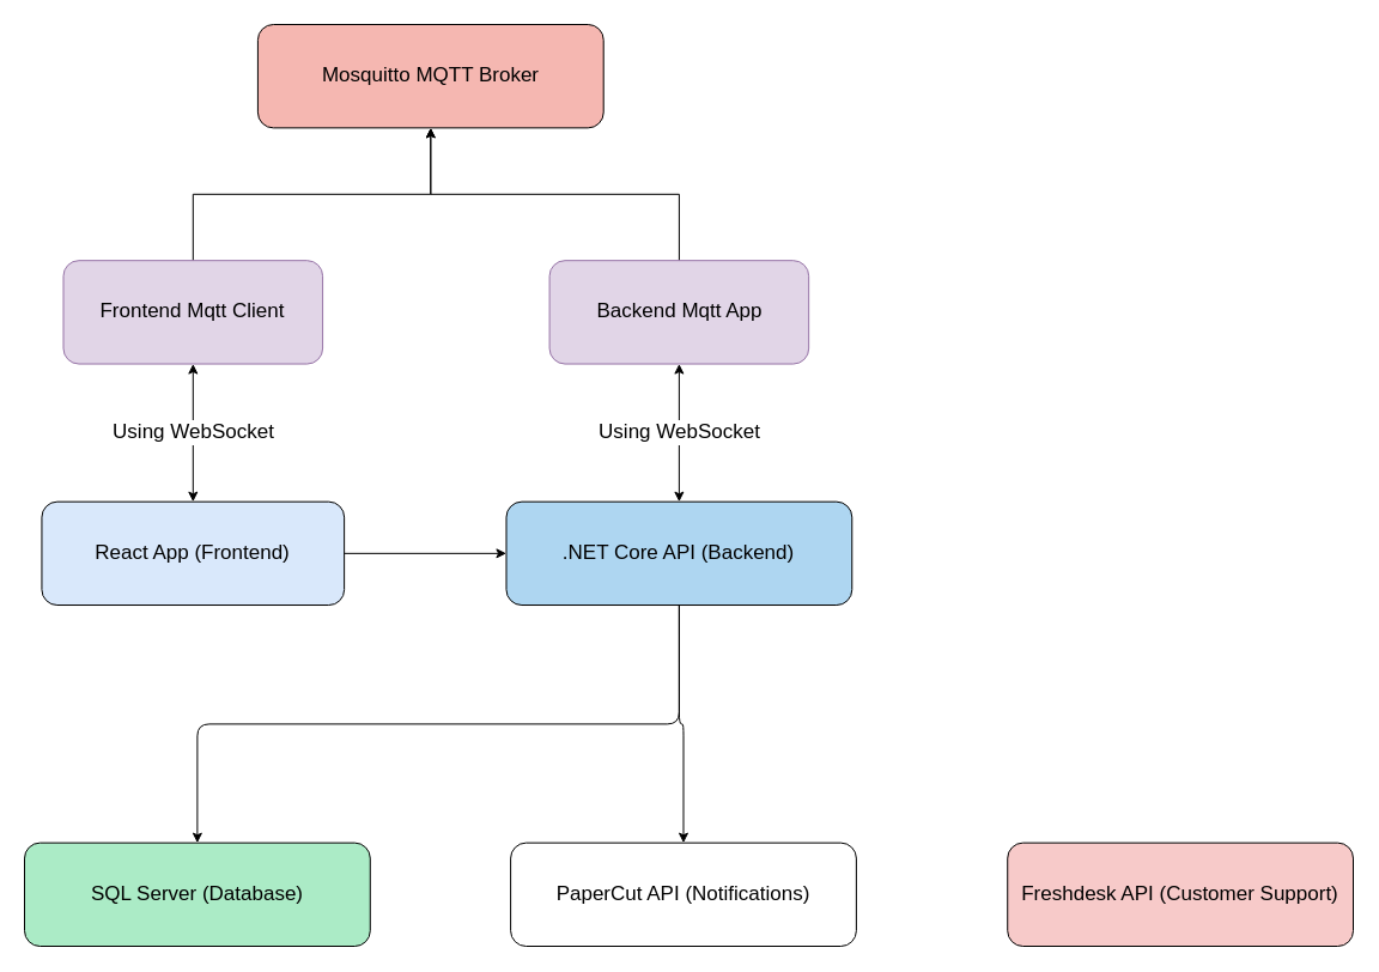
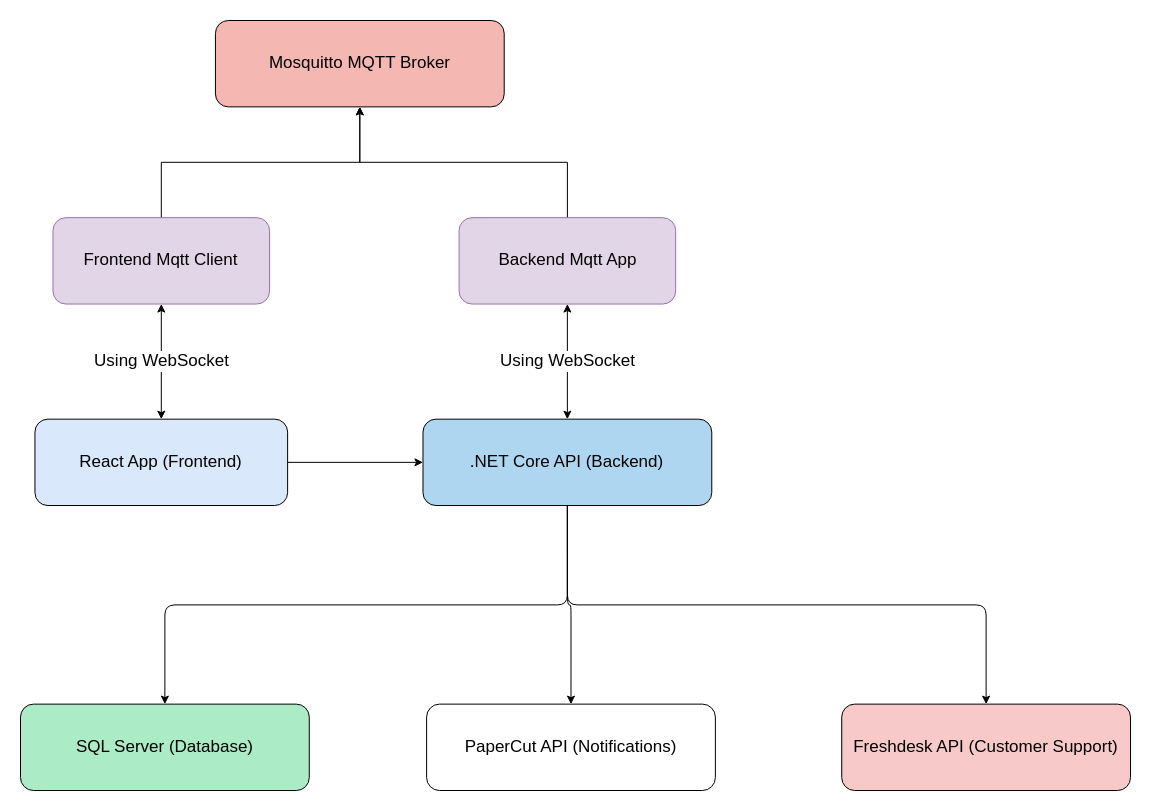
  <mxCell id="0" />
  <mxCell id="1" parent="0" />
  <mxCell id="2" value="" style="group;fontSize=17;" vertex="1" connectable="0" parent="1"><mxGeometry x="20" y="20" width="1110" height="770" as="geometry" /></mxCell>
  <mxCell id="3" value="Using WebSocket" style="edgeStyle=orthogonalEdgeStyle;rounded=0;orthogonalLoop=1;jettySize=auto;html=1;startArrow=classic;startFill=1;fontSize=17;" edge="1" parent="2" source="4" target="16"><mxGeometry relative="1" as="geometry" /></mxCell>
  <mxCell id="4" value="React App (Frontend)" style="rounded=1;whiteSpace=wrap;html=1;fillColor=#d9e8fb;fontSize=17;" vertex="1" parent="2"><mxGeometry x="14.439" y="398.673" width="252.683" height="86.355" as="geometry" /></mxCell>
  <mxCell id="5" value="Using WebSocket" style="edgeStyle=orthogonalEdgeStyle;rounded=0;orthogonalLoop=1;jettySize=auto;html=1;startArrow=classic;startFill=1;fontSize=17;" edge="1" parent="2" source="6" target="18"><mxGeometry relative="1" as="geometry" /></mxCell>
  <mxCell id="6" value=".NET Core API (Backend)" style="rounded=1;whiteSpace=wrap;html=1;fillColor=#aed6f1;fontSize=17;" vertex="1" parent="2"><mxGeometry x="402.488" y="398.673" width="288.78" height="86.355" as="geometry" /></mxCell>
  <mxCell id="7" value="SQL Server (Database)" style="rounded=1;whiteSpace=wrap;html=1;fillColor=#abebc6;fontSize=17;" vertex="1" parent="2"><mxGeometry y="683.645" width="288.78" height="86.355" as="geometry" /></mxCell>
  <mxCell id="8" value="Mosquitto MQTT Broker" style="rounded=1;whiteSpace=wrap;html=1;fillColor=#f5b7b1;fontSize=17;" vertex="1" parent="2"><mxGeometry x="194.927" width="288.78" height="86.355" as="geometry" /></mxCell>
  <mxCell id="9" value="Freshdesk API (Customer Support)" style="rounded=1;whiteSpace=wrap;html=1;fillColor=#f7cac9;fontSize=17;" vertex="1" parent="2"><mxGeometry x="821.22" y="683.645" width="288.78" height="86.355" as="geometry" /></mxCell>
  <mxCell id="10" value="PaperCut API (Notifications)" style="rounded=1;whiteSpace=wrap;html=1;fillColor=#ffffff;fontSize=17;" vertex="1" parent="2"><mxGeometry x="406.098" y="683.645" width="288.78" height="86.355" as="geometry" /></mxCell>
  <mxCell id="11" style="edgeStyle=orthogonalEdgeStyle;rounded=1;orthogonalLoop=1;exitX=1;exitY=0.5;exitDx=0;exitDy=0;entryX=0;entryY=0.5;entryDx=0;entryDy=0;fontSize=17;" edge="1" parent="2" source="4" target="6"><mxGeometry relative="1" as="geometry" /></mxCell>
  <mxCell id="12" style="edgeStyle=orthogonalEdgeStyle;rounded=1;orthogonalLoop=1;exitX=0.5;exitY=1;exitDx=0;exitDy=0;entryX=0.5;entryY=0;entryDx=0;entryDy=0;fontSize=17;" edge="1" parent="2" source="6" target="7"><mxGeometry relative="1" as="geometry" /></mxCell>
+ <mxCell id="13" style="edgeStyle=orthogonalEdgeStyle;rounded=1;orthogonalLoop=1;exitX=0.5;exitY=1;exitDx=0;exitDy=0;entryX=0.5;entryY=0;entryDx=0;entryDy=0;fontSize=17;" edge="1" parent="2" source="6" target="9"><mxGeometry relative="1" as="geometry" /></mxCell>
  <mxCell id="14" style="edgeStyle=orthogonalEdgeStyle;rounded=1;orthogonalLoop=1;exitX=0.5;exitY=1;exitDx=0;exitDy=0;entryX=0.5;entryY=0;entryDx=0;entryDy=0;fontSize=17;" edge="1" parent="2" source="6" target="10"><mxGeometry relative="1" as="geometry" /></mxCell>
  <mxCell id="15" value="" style="edgeStyle=orthogonalEdgeStyle;rounded=0;orthogonalLoop=1;jettySize=auto;html=1;fontSize=17;" edge="1" parent="2" source="16" target="8"><mxGeometry relative="1" as="geometry" /></mxCell>
  <mxCell id="16" value="Frontend Mqtt Client" style="whiteSpace=wrap;html=1;fillColor=#e1d5e7;rounded=1;strokeColor=#9673a6;fontSize=17;" vertex="1" parent="2"><mxGeometry x="32.488" y="197.178" width="216.585" height="86.355" as="geometry" /></mxCell>
  <mxCell id="17" value="" style="edgeStyle=orthogonalEdgeStyle;rounded=0;orthogonalLoop=1;jettySize=auto;html=1;fontSize=17;" edge="1" parent="2" source="18" target="8"><mxGeometry relative="1" as="geometry" /></mxCell>
  <mxCell id="18" value="Backend Mqtt App" style="whiteSpace=wrap;html=1;fillColor=#e1d5e7;rounded=1;strokeColor=#9673a6;fontSize=17;" vertex="1" parent="2"><mxGeometry x="438.585" y="197.178" width="216.585" height="86.355" as="geometry" /></mxCell>
